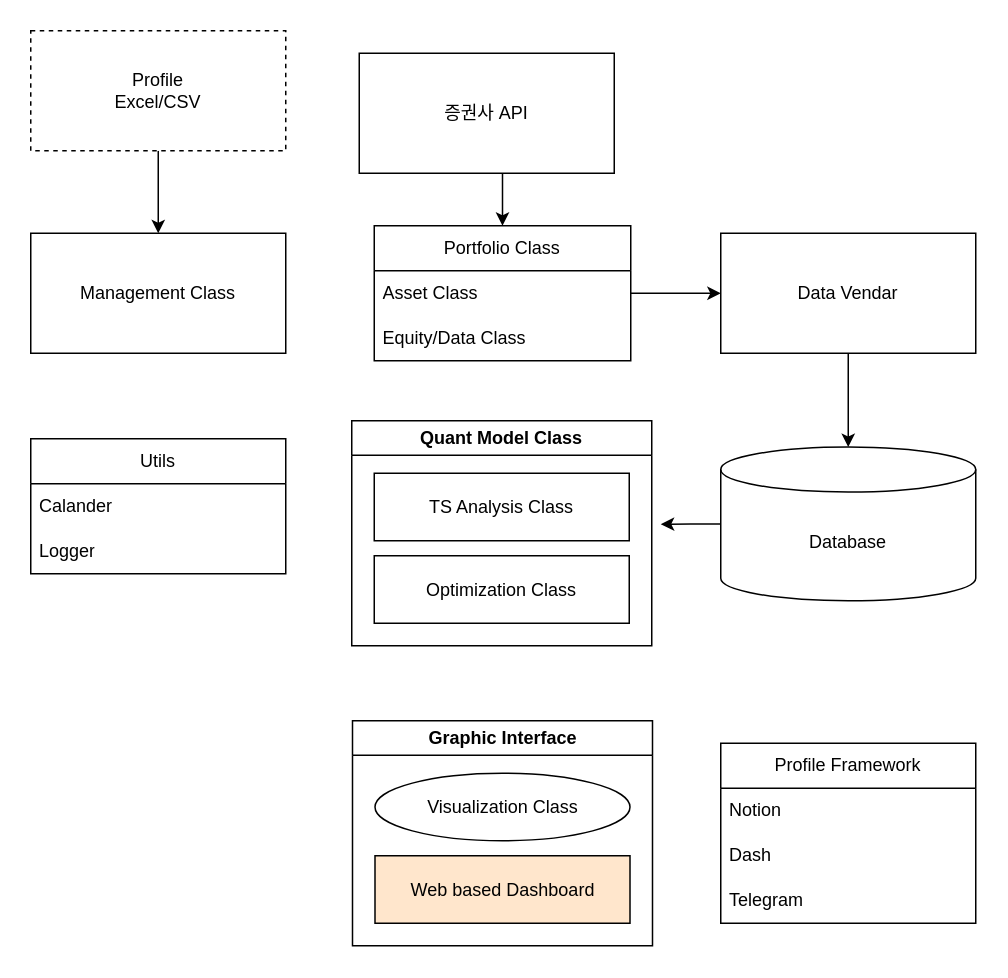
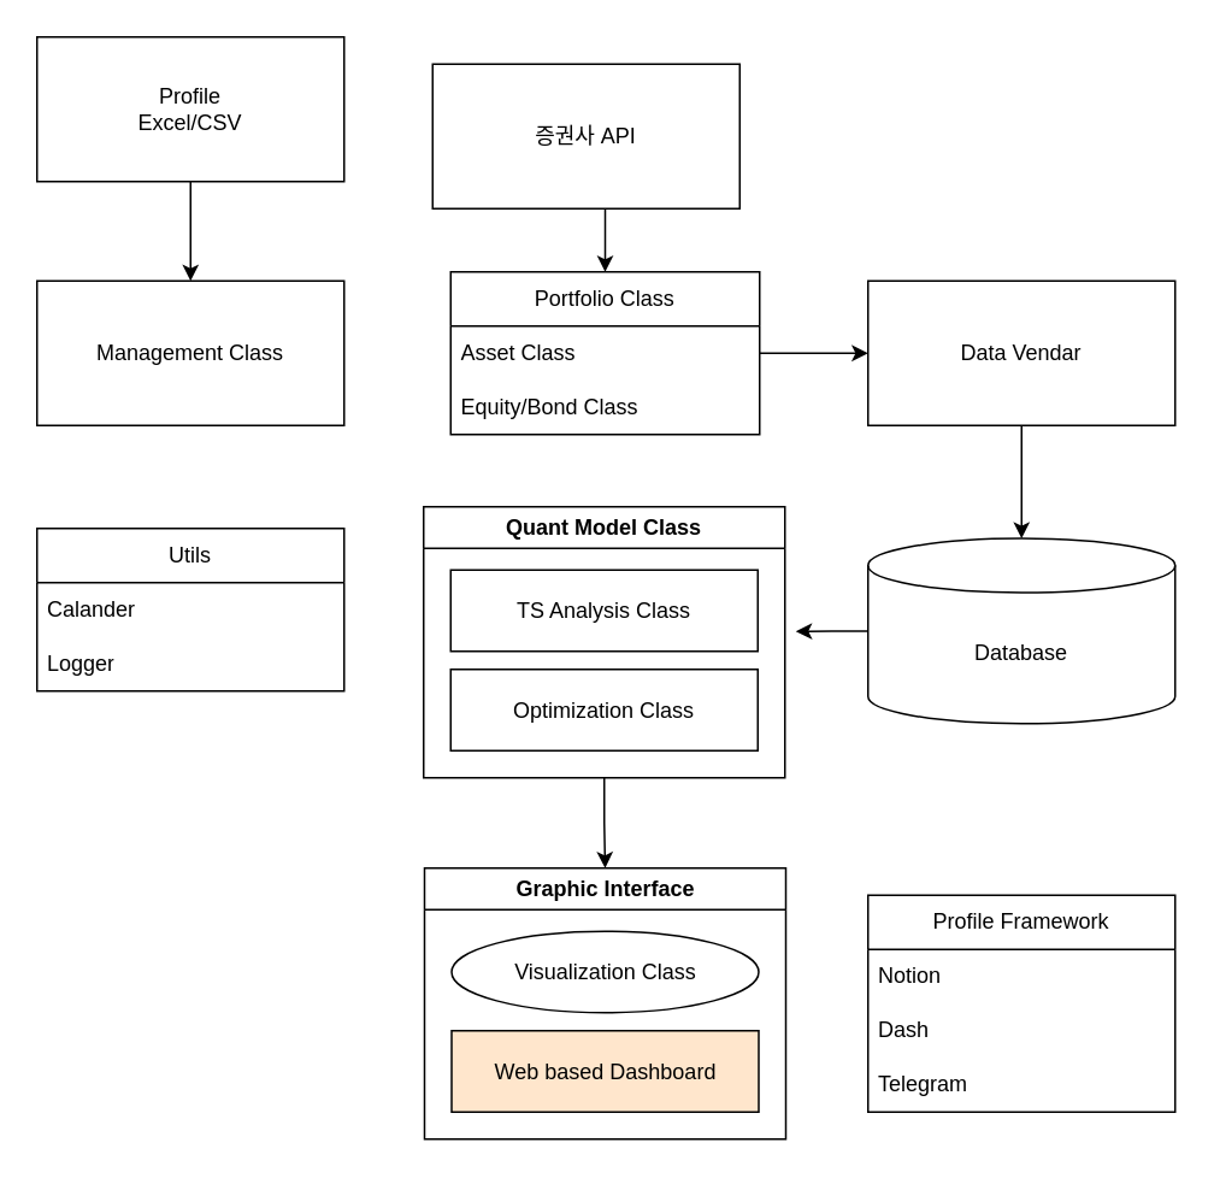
  <mxCell id="0" />
  <mxCell id="1" parent="0" />
  <mxCell id="2" value="" style="edgeStyle=orthogonalEdgeStyle;rounded=0;orthogonalLoop=1;jettySize=auto;html=1;" edge="1" parent="1" source="3" target="12"><mxGeometry relative="1" as="geometry" /></mxCell>
  <mxCell id="3" value="Data Vendar" style="rounded=0;whiteSpace=wrap;html=1;" vertex="1" parent="1"><mxGeometry x="480" y="155" width="170" height="80" as="geometry" /></mxCell>
  <mxCell id="4" value="" style="edgeStyle=orthogonalEdgeStyle;rounded=0;orthogonalLoop=1;jettySize=auto;html=1;" edge="1" parent="1" source="5" target="3"><mxGeometry relative="1" as="geometry" /></mxCell>
  <mxCell id="5" value="Portfolio Class" style="swimlane;fontStyle=0;childLayout=stackLayout;horizontal=1;startSize=30;horizontalStack=0;resizeParent=1;resizeParentMax=0;resizeLast=0;collapsible=1;marginBottom=0;whiteSpace=wrap;html=1;" vertex="1" parent="1"><mxGeometry x="249" y="150" width="171" height="90" as="geometry" /></mxCell>
  <mxCell id="6" value="Asset Class" style="text;strokeColor=none;fillColor=none;align=left;verticalAlign=middle;spacingLeft=4;spacingRight=4;overflow=hidden;points=[[0,0.5],[1,0.5]];portConstraint=eastwest;rotatable=0;whiteSpace=wrap;html=1;" vertex="1" parent="5"><mxGeometry y="30" width="171" height="30" as="geometry" /></mxCell>
- <mxCell id="7" value="Equity/Data Class" style="text;strokeColor=none;fillColor=none;align=left;verticalAlign=middle;spacingLeft=4;spacingRight=4;overflow=hidden;points=[[0,0.5],[1,0.5]];portConstraint=eastwest;rotatable=0;whiteSpace=wrap;html=1;" vertex="1" parent="5"><mxGeometry y="60" width="171" height="30" as="geometry" /></mxCell>
+ <mxCell id="7" value="Equity/Bond Class" style="text;strokeColor=none;fillColor=none;align=left;verticalAlign=middle;spacingLeft=4;spacingRight=4;overflow=hidden;points=[[0,0.5],[1,0.5]];portConstraint=eastwest;rotatable=0;whiteSpace=wrap;html=1;" vertex="1" parent="5"><mxGeometry y="60" width="171" height="30" as="geometry" /></mxCell>
  <mxCell id="8" style="edgeStyle=orthogonalEdgeStyle;rounded=0;orthogonalLoop=1;jettySize=auto;html=1;exitX=0.5;exitY=1;exitDx=0;exitDy=0;entryX=0.5;entryY=0;entryDx=0;entryDy=0;" edge="1" parent="1" source="9" target="5"><mxGeometry relative="1" as="geometry" /></mxCell>
  <mxCell id="9" value="증권사 API" style="rounded=0;whiteSpace=wrap;html=1;" vertex="1" parent="1"><mxGeometry x="239" y="35" width="170" height="80" as="geometry" /></mxCell>
  <mxCell id="10" value="Management Class" style="rounded=0;whiteSpace=wrap;html=1;" vertex="1" parent="1"><mxGeometry x="20" y="155" width="170" height="80" as="geometry" /></mxCell>
  <mxCell id="11" style="edgeStyle=orthogonalEdgeStyle;rounded=0;orthogonalLoop=1;jettySize=auto;html=1;exitX=0;exitY=0.5;exitDx=0;exitDy=0;exitPerimeter=0;" edge="1" parent="1" source="12"><mxGeometry relative="1" as="geometry"><mxPoint x="440" y="349" as="targetPoint" /></mxGeometry></mxCell>
  <mxCell id="12" value="Database" style="shape=cylinder3;whiteSpace=wrap;html=1;boundedLbl=1;backgroundOutline=1;size=15;" vertex="1" parent="1"><mxGeometry x="480" y="297.5" width="170" height="102.5" as="geometry" /></mxCell>
  <mxCell id="13" value="" style="edgeStyle=orthogonalEdgeStyle;rounded=0;orthogonalLoop=1;jettySize=auto;html=1;" edge="1" parent="1" source="14" target="10"><mxGeometry relative="1" as="geometry" /></mxCell>
- <mxCell id="14" value="Profile&lt;br&gt;Excel/CSV" style="rounded=0;whiteSpace=wrap;html=1;dashed=1;" vertex="1" parent="1"><mxGeometry x="20" y="20" width="170" height="80" as="geometry" /></mxCell>
+ <mxCell id="14" value="Profile&lt;br&gt;Excel/CSV" style="rounded=0;whiteSpace=wrap;html=1;" vertex="1" parent="1"><mxGeometry x="20" y="20" width="170" height="80" as="geometry" /></mxCell>
+ <mxCell id="15" value="" style="edgeStyle=orthogonalEdgeStyle;rounded=0;orthogonalLoop=1;jettySize=auto;html=1;entryX=0.5;entryY=0;entryDx=0;entryDy=0;" edge="1" parent="1" source="16" target="22"><mxGeometry relative="1" as="geometry" /></mxCell>
  <mxCell id="16" value="Quant Model Class" style="swimlane;whiteSpace=wrap;html=1;" vertex="1" parent="1"><mxGeometry x="234" y="280" width="200" height="150" as="geometry" /></mxCell>
  <mxCell id="17" value="TS Analysis Class" style="rounded=0;whiteSpace=wrap;html=1;" vertex="1" parent="16"><mxGeometry x="15" y="35" width="170" height="45" as="geometry" /></mxCell>
  <mxCell id="18" value="Optimization Class" style="rounded=0;whiteSpace=wrap;html=1;" vertex="1" parent="16"><mxGeometry x="15" y="90" width="170" height="45" as="geometry" /></mxCell>
  <mxCell id="19" value="Utils" style="swimlane;fontStyle=0;childLayout=stackLayout;horizontal=1;startSize=30;horizontalStack=0;resizeParent=1;resizeParentMax=0;resizeLast=0;collapsible=1;marginBottom=0;whiteSpace=wrap;html=1;" vertex="1" parent="1"><mxGeometry x="20" y="292" width="170" height="90" as="geometry" /></mxCell>
  <mxCell id="20" value="Calander" style="text;strokeColor=none;fillColor=none;align=left;verticalAlign=middle;spacingLeft=4;spacingRight=4;overflow=hidden;points=[[0,0.5],[1,0.5]];portConstraint=eastwest;rotatable=0;whiteSpace=wrap;html=1;" vertex="1" parent="19"><mxGeometry y="30" width="170" height="30" as="geometry" /></mxCell>
  <mxCell id="21" value="Logger" style="text;strokeColor=none;fillColor=none;align=left;verticalAlign=middle;spacingLeft=4;spacingRight=4;overflow=hidden;points=[[0,0.5],[1,0.5]];portConstraint=eastwest;rotatable=0;whiteSpace=wrap;html=1;" vertex="1" parent="19"><mxGeometry y="60" width="170" height="30" as="geometry" /></mxCell>
  <mxCell id="22" value="Graphic Interface" style="swimlane;whiteSpace=wrap;html=1;" vertex="1" parent="1"><mxGeometry x="234.5" y="480" width="200" height="150" as="geometry" /></mxCell>
  <mxCell id="23" value="Visualization Class" style="ellipse;whiteSpace=wrap;html=1;" vertex="1" parent="22"><mxGeometry x="15" y="35" width="170" height="45" as="geometry" /></mxCell>
  <mxCell id="24" value="Web based Dashboard" style="rounded=0;whiteSpace=wrap;html=1;fillColor=#ffe6cc;" vertex="1" parent="22"><mxGeometry x="15" y="90" width="170" height="45" as="geometry" /></mxCell>
  <mxCell id="25" value="Profile Framework" style="swimlane;fontStyle=0;childLayout=stackLayout;horizontal=1;startSize=30;horizontalStack=0;resizeParent=1;resizeParentMax=0;resizeLast=0;collapsible=1;marginBottom=0;whiteSpace=wrap;html=1;" vertex="1" parent="1"><mxGeometry x="480" y="495" width="170" height="120" as="geometry" /></mxCell>
  <mxCell id="26" value="Notion" style="text;strokeColor=none;fillColor=none;align=left;verticalAlign=middle;spacingLeft=4;spacingRight=4;overflow=hidden;points=[[0,0.5],[1,0.5]];portConstraint=eastwest;rotatable=0;whiteSpace=wrap;html=1;" vertex="1" parent="25"><mxGeometry y="30" width="170" height="30" as="geometry" /></mxCell>
  <mxCell id="27" value="Dash" style="text;strokeColor=none;fillColor=none;align=left;verticalAlign=middle;spacingLeft=4;spacingRight=4;overflow=hidden;points=[[0,0.5],[1,0.5]];portConstraint=eastwest;rotatable=0;whiteSpace=wrap;html=1;" vertex="1" parent="25"><mxGeometry y="60" width="170" height="30" as="geometry" /></mxCell>
  <mxCell id="28" value="Telegram" style="text;strokeColor=none;fillColor=none;align=left;verticalAlign=middle;spacingLeft=4;spacingRight=4;overflow=hidden;points=[[0,0.5],[1,0.5]];portConstraint=eastwest;rotatable=0;whiteSpace=wrap;html=1;" vertex="1" parent="25"><mxGeometry y="90" width="170" height="30" as="geometry" /></mxCell>
